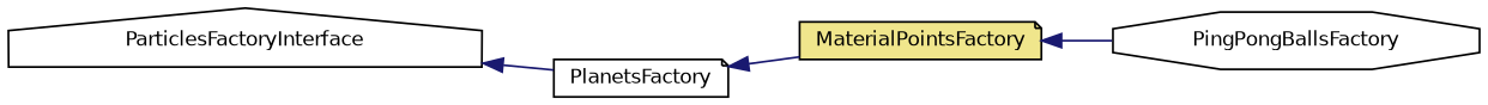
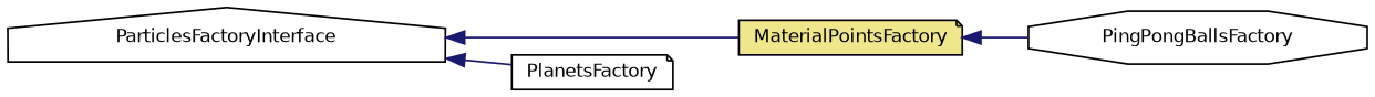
  digraph {
    rankdir=LR
    node [color=black fillcolor=white fontname=Helvetica fontsize=10 shape=note style=filled]
    edge [color=midnightblue dir=back fontname=Helvetica fontsize=10 labelfontname=Helvetica labelfontsize=10 style=solid]
    n1 [height=0.2 label=ParticlesFactoryInterface shape=house width=0.4]
    n2 [fillcolor=khaki height=0.2 label=MaterialPointsFactory width=0.4]
    n3 [height=0.2 label=PlanetsFactory width=0.4]
    n4 [height=0.2 label=PingPongBallsFactory shape=octagon width=0.4]
-   n3 -> n2
+   n1 -> n2
    n1 -> n3
    n2 -> n4
  }
